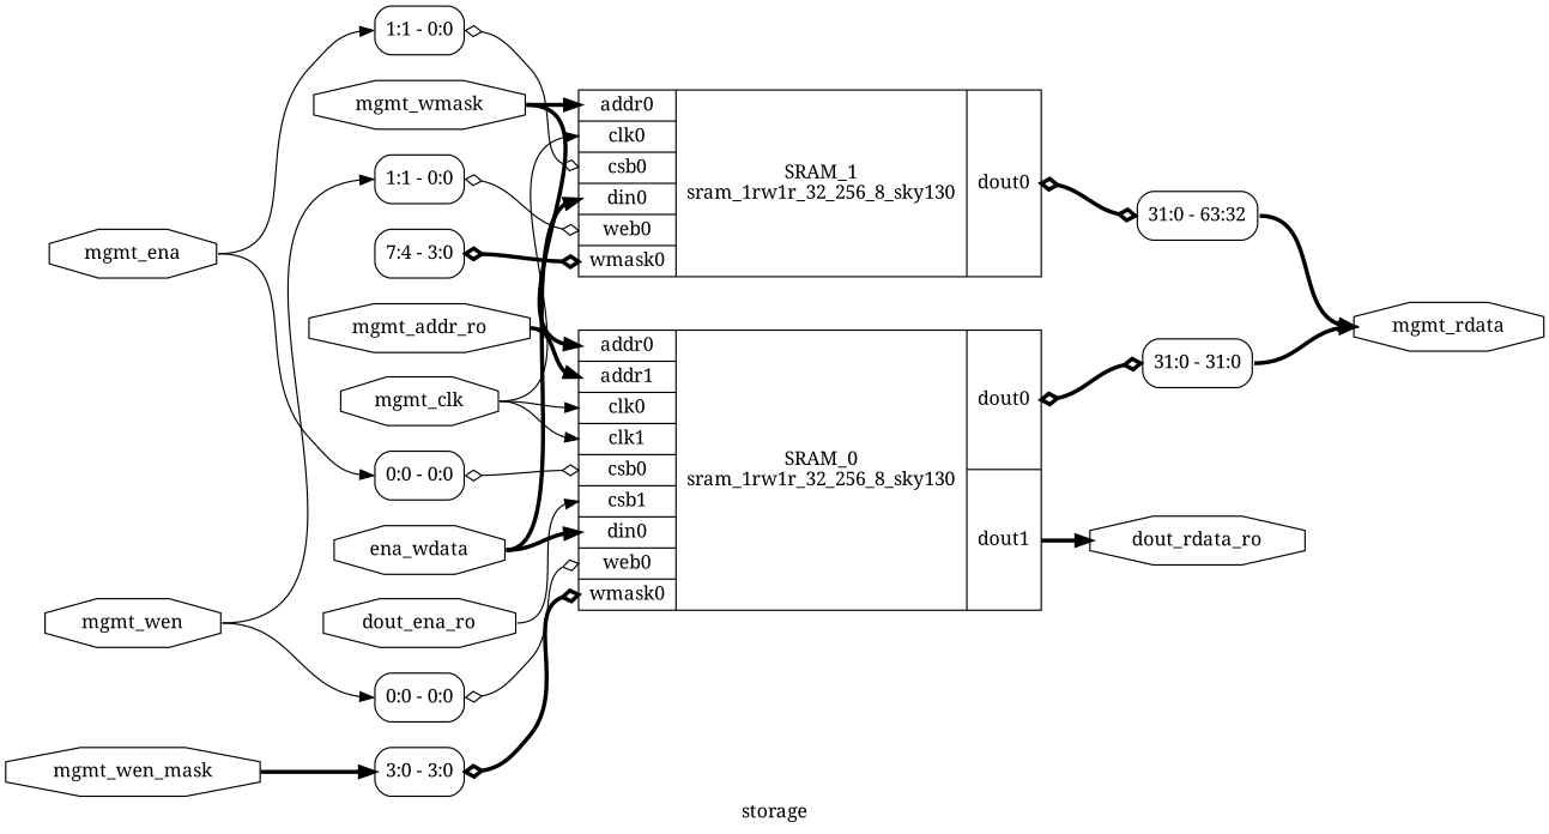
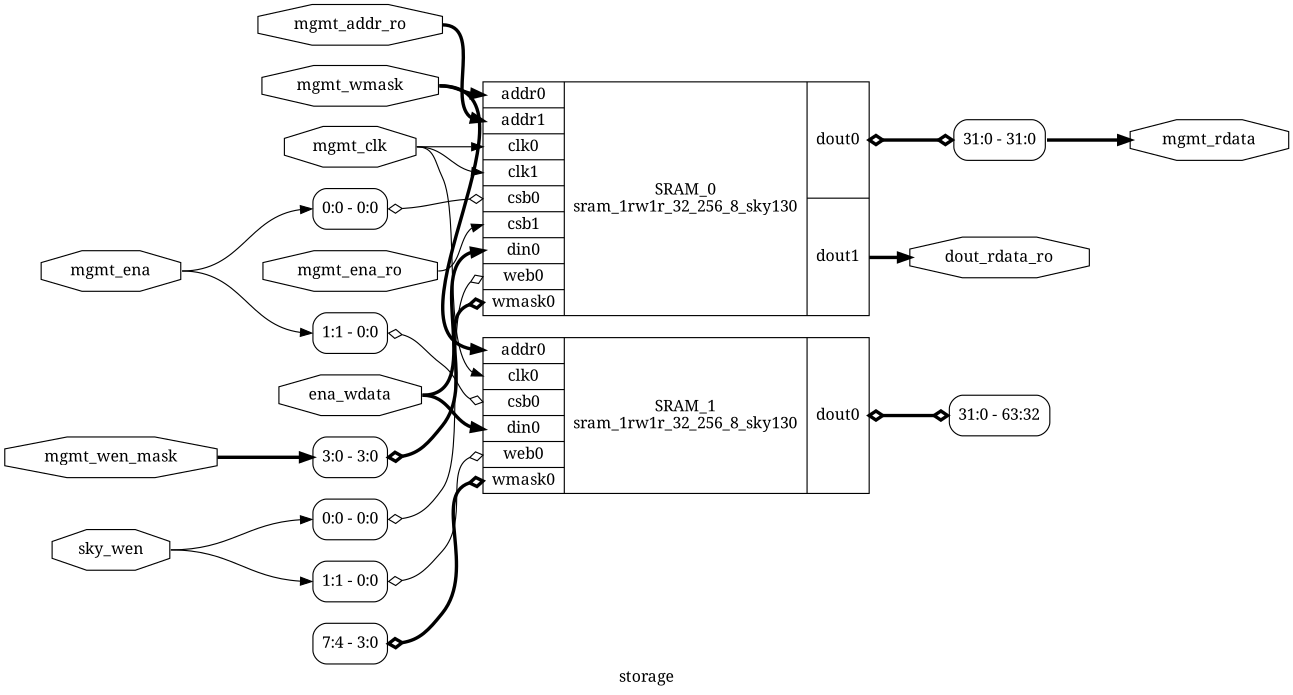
  digraph {
    fontname="Noto Serif"
    label=storage
    rankdir=LR
    remincross=true
    node [fontname="Noto Serif" shape=octagon]
    edge [color=black fontname="Noto Serif" headport=w style="setlinewidth(3)" tailport=e]
    n1 [color=black fontcolor=black label=dout_rdata_ro]
    n2 [color=black fontcolor=black label=mgmt_addr_ro]
    n3 [label="{{<p11> addr0|<p19> addr1|<p12> clk0|<p20> clk1|<p13> csb0|<p21> csb1|<p14> din0|<p15> web0|<p16> wmask0}|SRAM_0\nsram_1rw1r_32_256_8_sky130|{<p17> dout0|<p22> dout1}}" shape=record]
    n4 [label="<s0> 31:0 - 31:0 " shape=record style=rounded]
-   n5 [color=black fontcolor=black label=dout_ena_ro]
+   n5 [color=black fontcolor=black label=mgmt_ena_ro]
    n6 [color=black fontcolor=black label=mgmt_rdata]
    n7 [color=black fontcolor=black label=ena_wdata]
    n8 [label="{{<p11> addr0|<p12> clk0|<p13> csb0|<p14> din0|<p15> web0|<p16> wmask0}|SRAM_1\nsram_1rw1r_32_256_8_sky130|{<p17> dout0}}" shape=record]
    n9 [label="<s0> 31:0 - 63:32 " shape=record style=rounded]
    n10 [color=black fontcolor=black label=mgmt_wmask]
    n11 [color=black fontcolor=black label=mgmt_wen_mask]
    n12 [label="<s0> 3:0 - 3:0 " shape=record style=rounded]
    n13 [label="<s0> 7:4 - 3:0 " shape=record style=rounded]
-   n14 [color=black fontcolor=black label=mgmt_wen]
+   n14 [color=black fontcolor=black label=sky_wen]
    n15 [label="<s0> 1:1 - 0:0 " shape=record style=rounded]
    n16 [label="<s0> 0:0 - 0:0 " shape=record style=rounded]
    n17 [color=black fontcolor=black label=mgmt_ena]
    n18 [label="<s0> 1:1 - 0:0 " shape=record style=rounded]
    n19 [label="<s0> 0:0 - 0:0 " shape=record style=rounded]
    n20 [color=black fontcolor=black label=mgmt_clk]
    n2 -> n3 [headport="p19:w"]
    n3 -> n1 [tailport="p22:e"]
    n3 -> n4 [arrowhead=odiamond arrowtail=odiamond dir=both tailport="p17:e"]
    n4 -> n6 [tailport="s0:e"]
    n5 -> n3 [headport="p21:w" style=""]
    n7 -> n3 [headport="p14:w"]
    n7 -> n8 [headport="p14:w"]
    n8 -> n9 [arrowhead=odiamond arrowtail=odiamond dir=both tailport="p17:e"]
-   n9 -> n6 [tailport="s0:e"]
    n10 -> n3 [headport="p11:w"]
    n10 -> n8 [headport="p11:w"]
    n11 -> n12 [headport="s0:w"]
    n12 -> n3 [arrowhead=odiamond arrowtail=odiamond dir=both headport="p16:w"]
    n13 -> n8 [arrowhead=odiamond arrowtail=odiamond dir=both headport="p16:w"]
    n14 -> n15 [headport="s0:w" style=""]
    n14 -> n16 [headport="s0:w" style=""]
    n15 -> n8 [arrowhead=odiamond arrowtail=odiamond dir=both headport="p15:w" style=""]
    n16 -> n3 [arrowhead=odiamond arrowtail=odiamond dir=both headport="p15:w" style=""]
    n17 -> n18 [headport="s0:w" style=""]
    n17 -> n19 [headport="s0:w" style=""]
    n18 -> n8 [arrowhead=odiamond arrowtail=odiamond dir=both headport="p13:w" style=""]
    n19 -> n3 [arrowhead=odiamond arrowtail=odiamond dir=both headport="p13:w" style=""]
    n20 -> n3 [headport="p12:w" style=""]
    n20 -> n3 [headport="p20:w" style=""]
    n20 -> n8 [headport="p12:w" style=""]
  }
